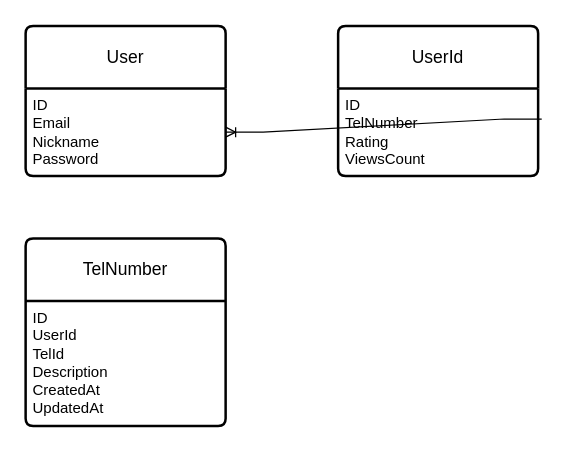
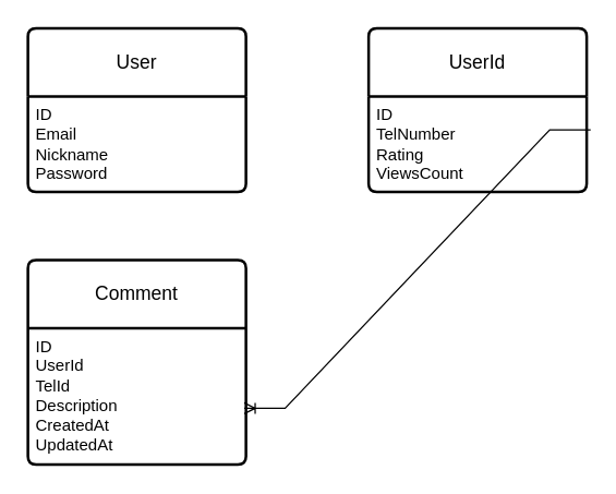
  <mxCell id="0" />
  <mxCell id="1" parent="0" />
  <mxCell id="2" value="User" style="swimlane;childLayout=stackLayout;horizontal=1;startSize=50;horizontalStack=0;rounded=1;fontSize=14;fontStyle=0;strokeWidth=2;resizeParent=0;resizeLast=1;shadow=0;dashed=0;align=center;arcSize=4;whiteSpace=wrap;html=1;" vertex="1" parent="1"><mxGeometry x="20" y="20" width="160" height="120" as="geometry" /></mxCell>
  <mxCell id="3" value="ID&lt;br&gt;Email&lt;br&gt;Nickname&lt;br&gt;Password" style="align=left;strokeColor=none;fillColor=none;spacingLeft=4;fontSize=12;verticalAlign=top;resizable=0;rotatable=0;part=1;html=1;" vertex="1" parent="2"><mxGeometry y="50" width="160" height="70" as="geometry" /></mxCell>
  <mxCell id="4" value="UserId" style="swimlane;childLayout=stackLayout;horizontal=1;startSize=50;horizontalStack=0;rounded=1;fontSize=14;fontStyle=0;strokeWidth=2;resizeParent=0;resizeLast=1;shadow=0;dashed=0;align=center;arcSize=4;whiteSpace=wrap;html=1;" vertex="1" parent="1"><mxGeometry x="270" y="20" width="160" height="120" as="geometry" /></mxCell>
  <mxCell id="5" value="ID&lt;br&gt;TelNumber&lt;br&gt;Rating&lt;br&gt;ViewsCount" style="align=left;strokeColor=none;fillColor=none;spacingLeft=4;fontSize=12;verticalAlign=top;resizable=0;rotatable=0;part=1;html=1;" vertex="1" parent="4"><mxGeometry y="50" width="160" height="70" as="geometry" /></mxCell>
- <mxCell id="6" value="TelNumber" style="swimlane;childLayout=stackLayout;horizontal=1;startSize=50;horizontalStack=0;rounded=1;fontSize=14;fontStyle=0;strokeWidth=2;resizeParent=0;resizeLast=1;shadow=0;dashed=0;align=center;arcSize=4;whiteSpace=wrap;html=1;" vertex="1" parent="1"><mxGeometry x="20" y="190" width="160" height="150" as="geometry" /></mxCell>
+ <mxCell id="6" value="Comment" style="swimlane;childLayout=stackLayout;horizontal=1;startSize=50;horizontalStack=0;rounded=1;fontSize=14;fontStyle=0;strokeWidth=2;resizeParent=0;resizeLast=1;shadow=0;dashed=0;align=center;arcSize=4;whiteSpace=wrap;html=1;" vertex="1" parent="1"><mxGeometry x="20" y="190" width="160" height="150" as="geometry" /></mxCell>
  <mxCell id="7" value="ID&lt;br&gt;UserId&lt;br&gt;TelId&lt;br&gt;Description&lt;br&gt;CreatedAt&lt;br&gt;UpdatedAt" style="align=left;strokeColor=none;fillColor=none;spacingLeft=4;fontSize=12;verticalAlign=top;resizable=0;rotatable=0;part=1;html=1;" vertex="1" parent="6"><mxGeometry y="50" width="160" height="100" as="geometry" /></mxCell>
- <mxCell id="8" value="" style="edgeStyle=entityRelationEdgeStyle;fontSize=12;html=1;endArrow=ERoneToMany;rounded=0;exitX=1.018;exitY=0.35;exitDx=0;exitDy=0;exitPerimeter=0;" edge="1" parent="1" source="5" target="3"><mxGeometry width="100" height="100" relative="1" as="geometry"><mxPoint x="140" y="270" as="sourcePoint" /><mxPoint x="240" y="170" as="targetPoint" /></mxGeometry></mxCell>
+ <mxCell id="8" value="" style="edgeStyle=entityRelationEdgeStyle;fontSize=12;html=1;endArrow=ERoneToMany;rounded=0;exitX=1.018;exitY=0.35;exitDx=0;exitDy=0;exitPerimeter=0;entryX=0.992;entryY=0.588;entryDx=0;entryDy=0;entryPerimeter=0;" edge="1" parent="1" source="5" target="7"><mxGeometry width="100" height="100" relative="1" as="geometry"><mxPoint x="140" y="270" as="sourcePoint" /><mxPoint x="240" y="170" as="targetPoint" /></mxGeometry></mxCell>
